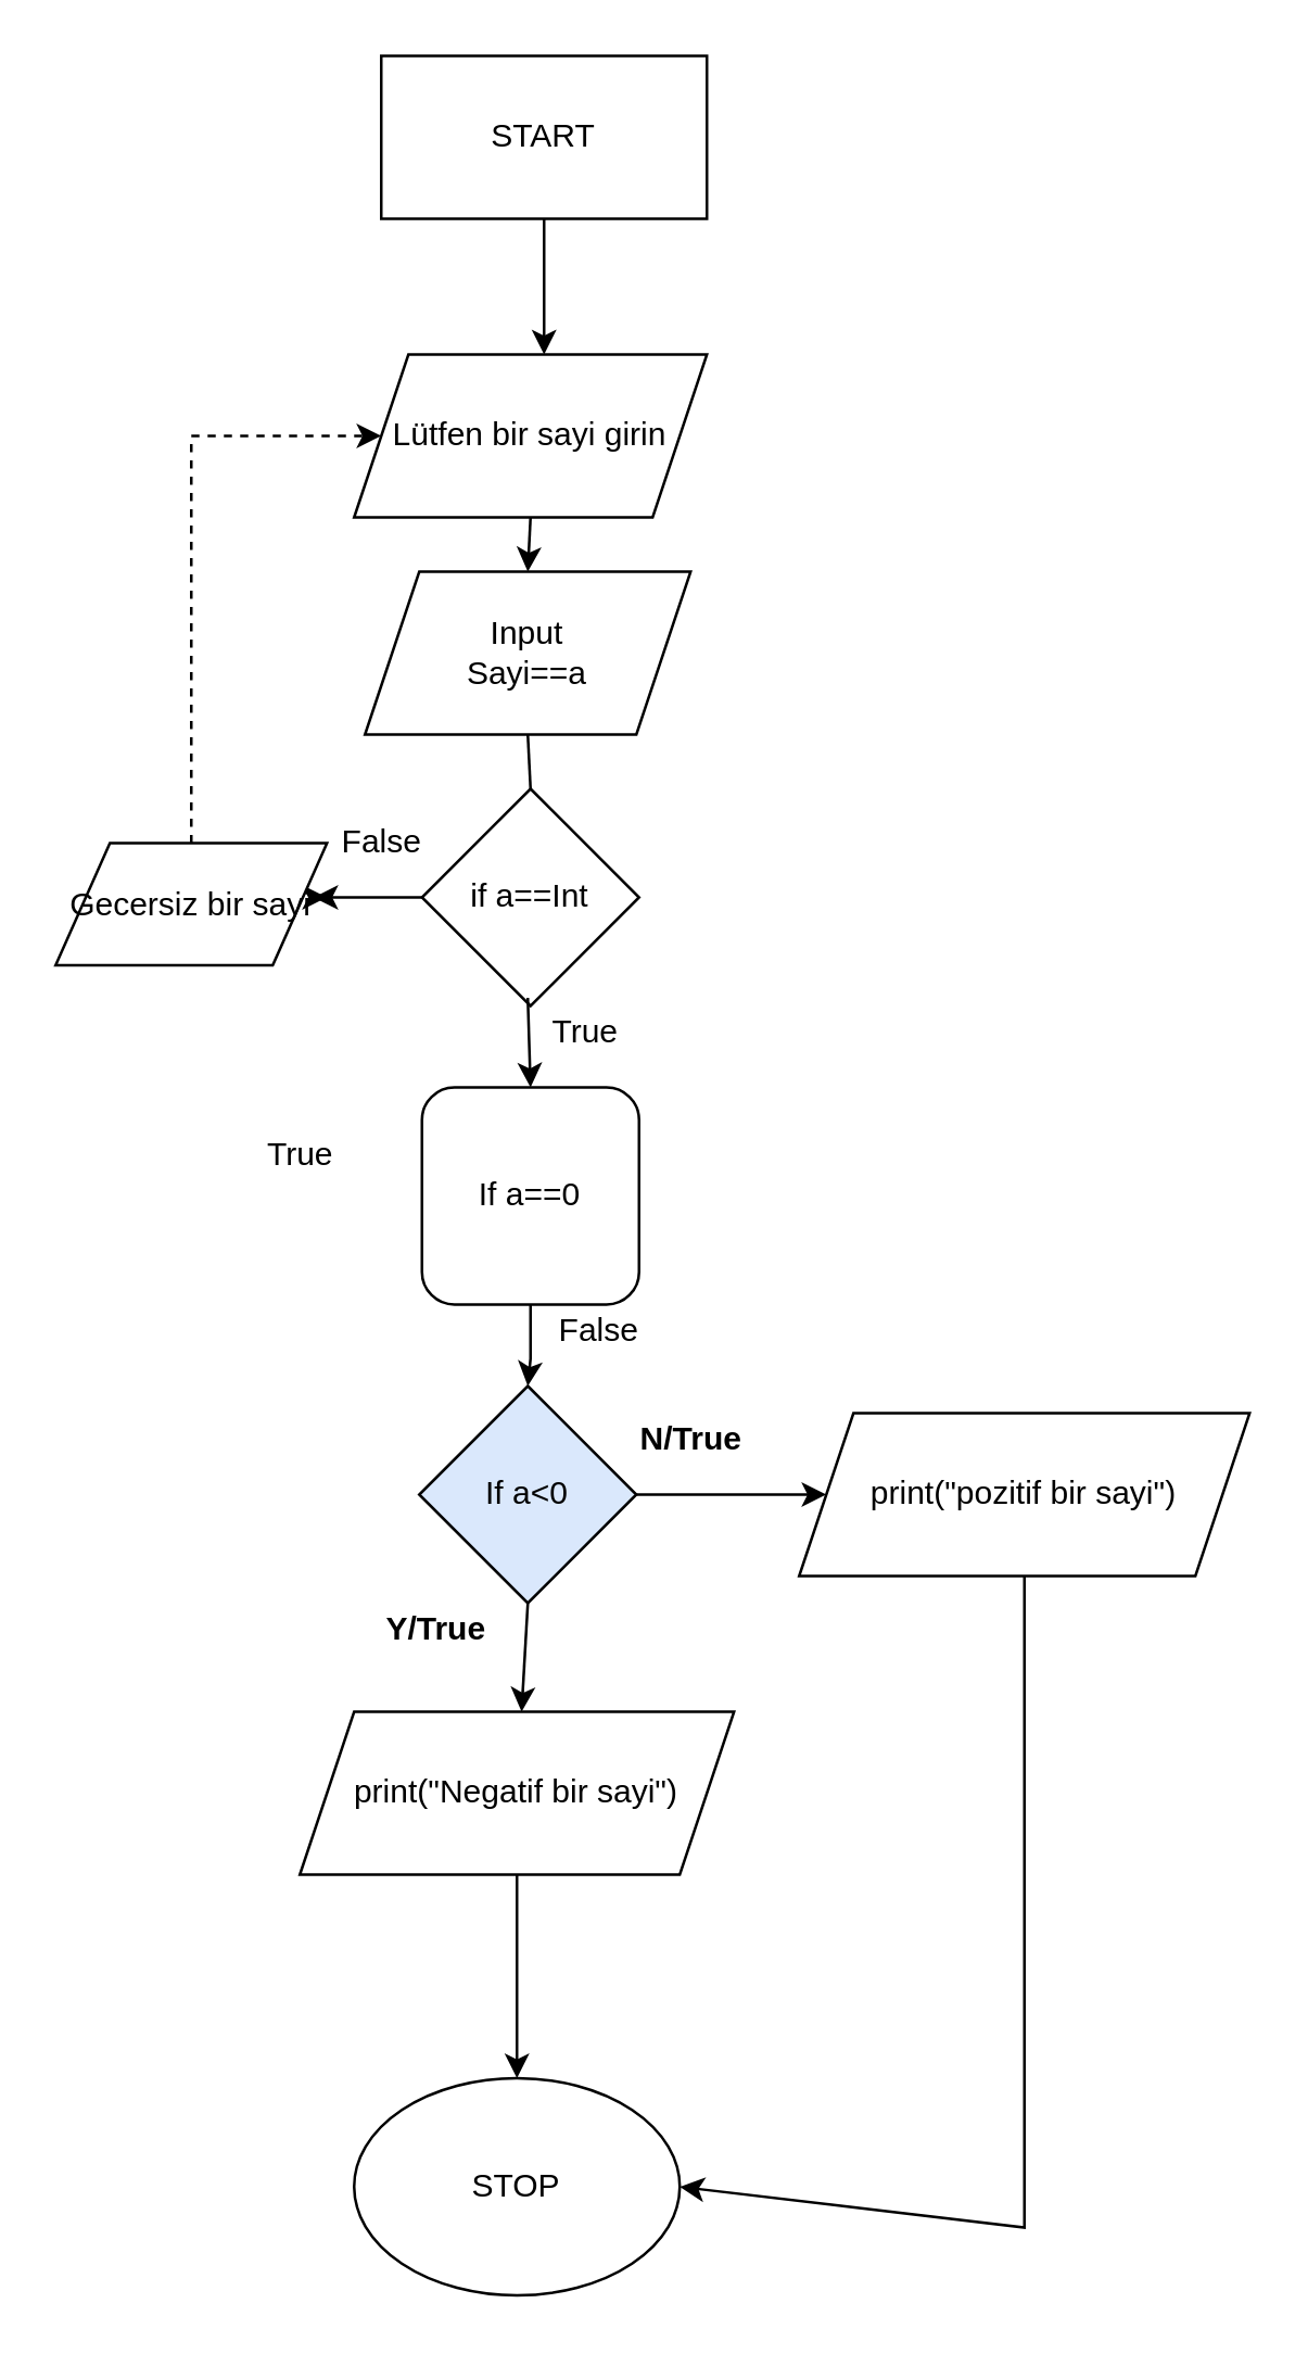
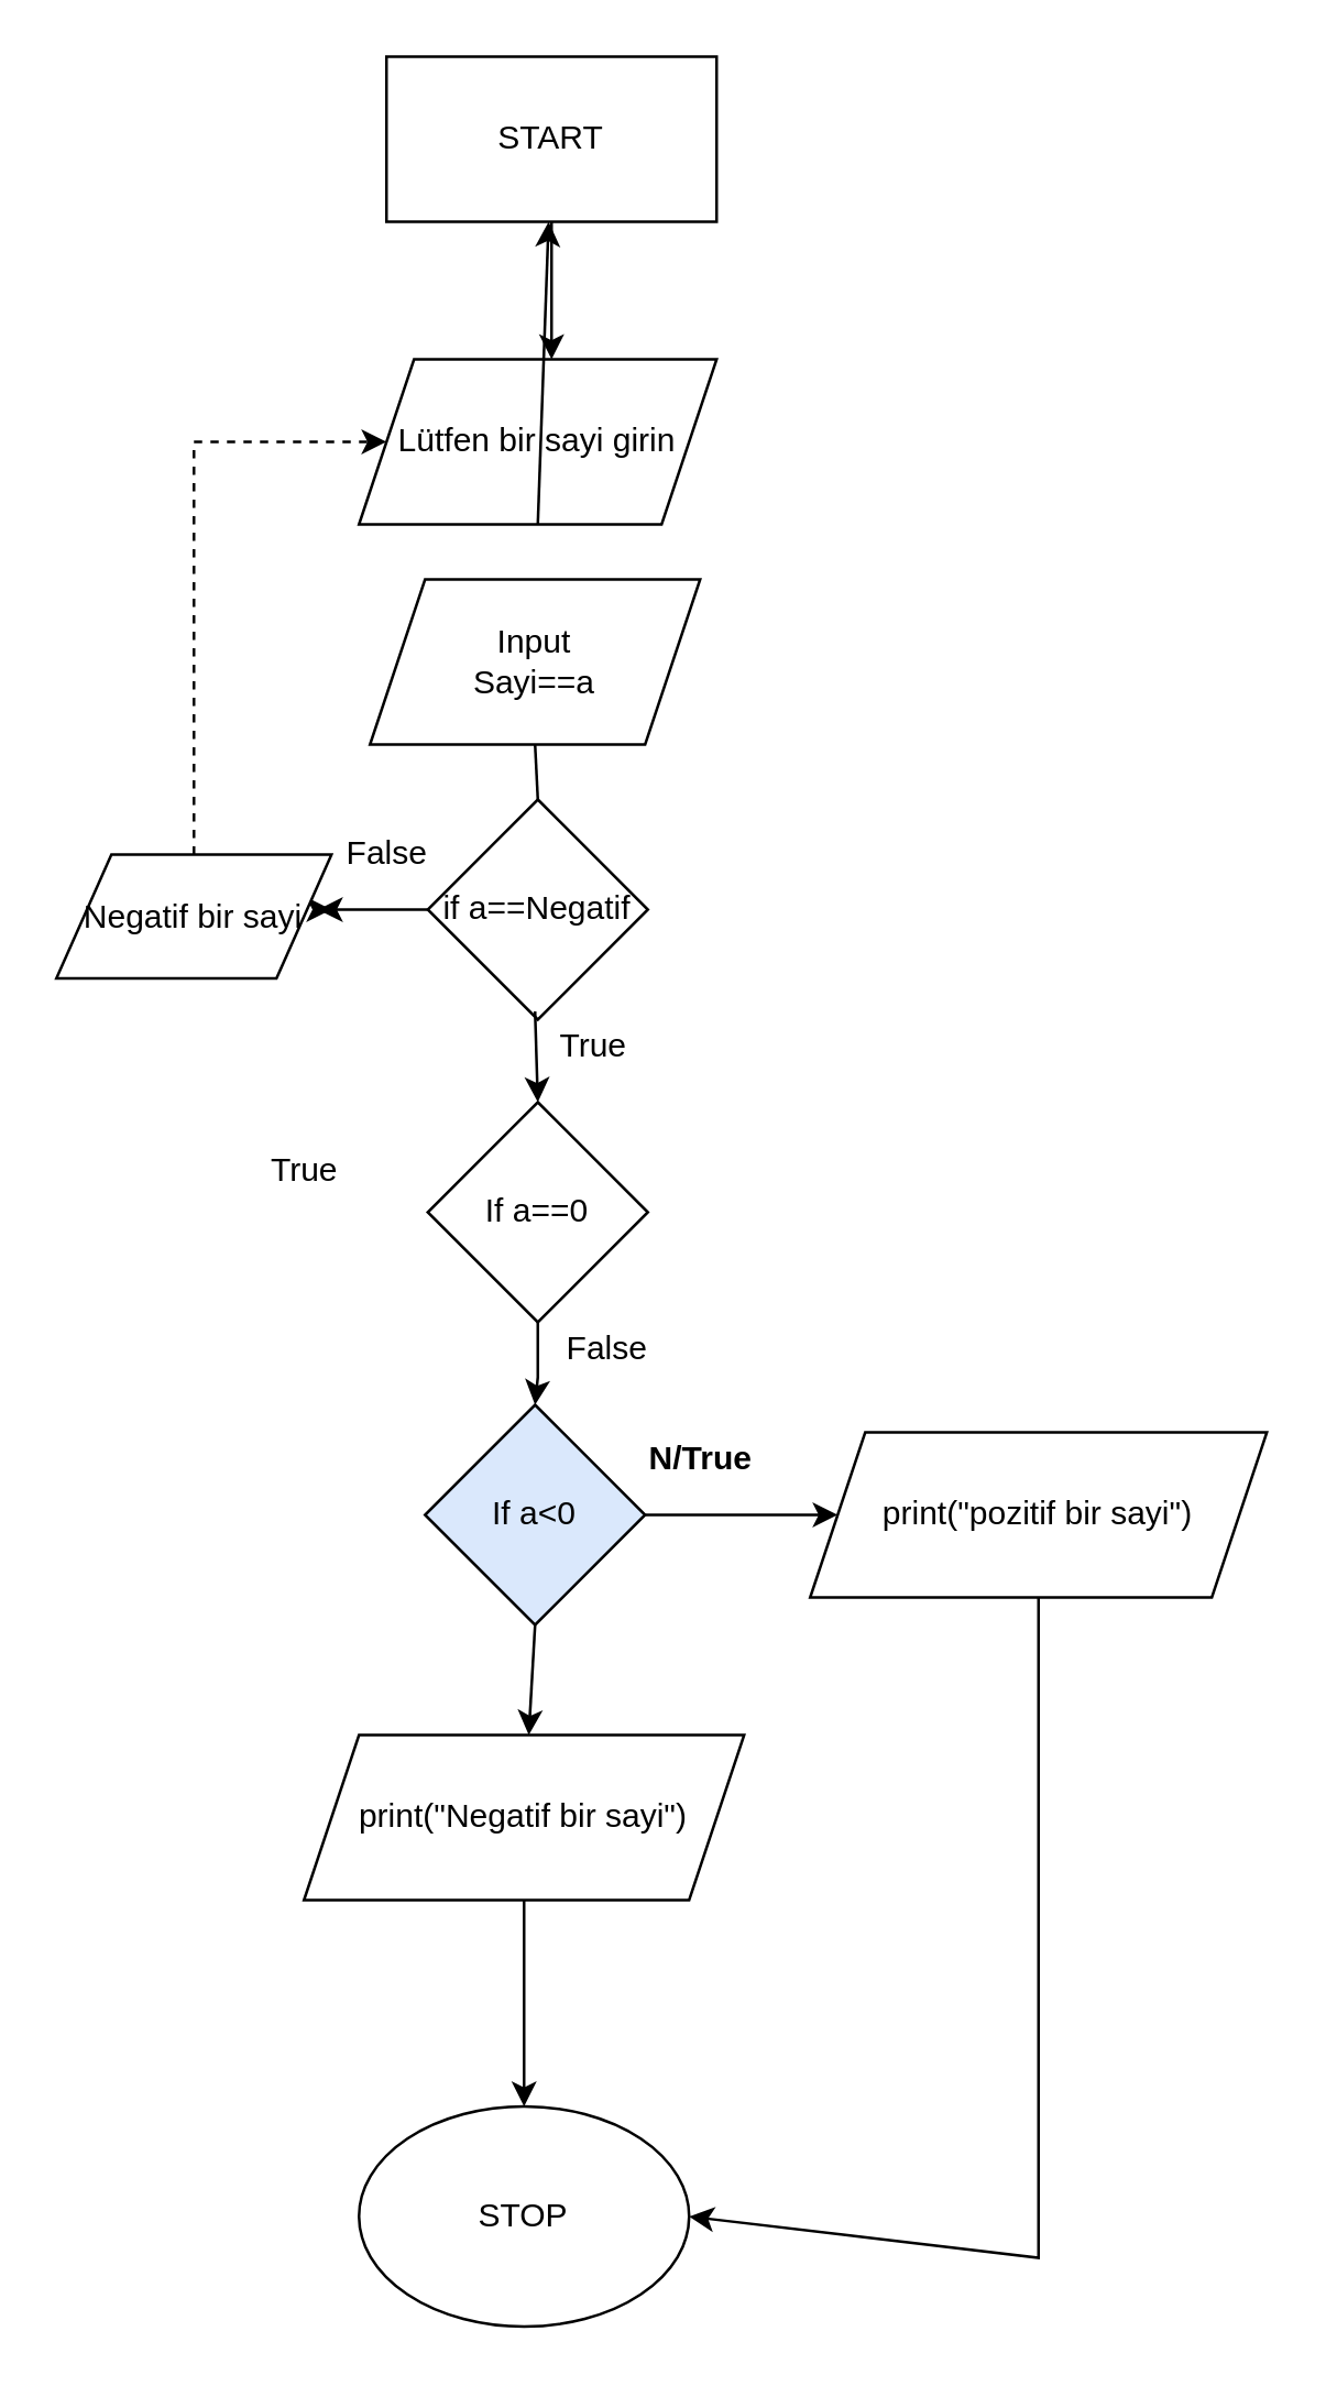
  <mxCell id="0" />
  <mxCell id="1" parent="0" />
  <mxCell id="2" value="START" style="whiteSpace=wrap;html=1;arcSize=50;rounded=0;" parent="1" vertex="1"><mxGeometry x="140" y="20" width="120" height="60" as="geometry" /></mxCell>
  <mxCell id="3" value="" style="endArrow=classic;html=1;rounded=0;exitX=0.5;exitY=1;exitDx=0;exitDy=0;entryX=0.5;entryY=0;entryDx=0;entryDy=0;" parent="1" source="2" edge="1"><mxGeometry width="50" height="50" relative="1" as="geometry"><mxPoint x="230" y="340" as="sourcePoint" /><mxPoint x="200" y="130" as="targetPoint" /></mxGeometry></mxCell>
  <mxCell id="4" value="Lütfen bir sayi girin" style="shape=parallelogram;perimeter=parallelogramPerimeter;whiteSpace=wrap;html=1;fixedSize=1;" parent="1" vertex="1"><mxGeometry x="130" y="130" width="130" height="60" as="geometry" /></mxCell>
  <mxCell id="5" value="Input&lt;br&gt;Sayi==a" style="shape=parallelogram;perimeter=parallelogramPerimeter;whiteSpace=wrap;html=1;fixedSize=1;" parent="1" vertex="1"><mxGeometry x="134" y="210" width="120" height="60" as="geometry" /></mxCell>
- <mxCell id="6" value="If a==0" style="whiteSpace=wrap;html=1;rounded=1;" parent="1" vertex="1"><mxGeometry x="155" y="400" width="80" height="80" as="geometry" /></mxCell>
+ <mxCell id="6" value="If a==0" style="rhombus;whiteSpace=wrap;html=1;" parent="1" vertex="1"><mxGeometry x="155" y="400" width="80" height="80" as="geometry" /></mxCell>
  <mxCell id="7" value="True" style="text;html=1;align=center;verticalAlign=middle;resizable=0;points=[];autosize=1;strokeColor=none;fillColor=none;" parent="1" vertex="1"><mxGeometry x="90" y="415" width="40" height="20" as="geometry" /></mxCell>
  <mxCell id="8" value="False&lt;br&gt;" style="text;html=1;align=center;verticalAlign=middle;resizable=0;points=[];autosize=1;strokeColor=none;fillColor=none;" parent="1" vertex="1"><mxGeometry x="195" y="480" width="50" height="20" as="geometry" /></mxCell>
  <mxCell id="9" value="" style="endArrow=classic;html=1;rounded=0;exitX=0.5;exitY=1;exitDx=0;exitDy=0;entryX=0.5;entryY=0;entryDx=0;entryDy=0;" parent="1" source="6" edge="1"><mxGeometry width="50" height="50" relative="1" as="geometry"><mxPoint x="230" y="440" as="sourcePoint" /><mxPoint x="194" y="510" as="targetPoint" /><Array as="points"><mxPoint x="195" y="500" /></Array></mxGeometry></mxCell>
  <mxCell id="10" value="STOP" style="ellipse;whiteSpace=wrap;html=1;" parent="1" vertex="1"><mxGeometry x="130" y="765" width="120" height="80" as="geometry" /></mxCell>
  <mxCell id="11" value="" style="edgeStyle=orthogonalEdgeStyle;rounded=0;orthogonalLoop=1;jettySize=auto;html=1;" parent="1" source="12" edge="1"><mxGeometry relative="1" as="geometry"><mxPoint x="115" y="330" as="targetPoint" /></mxGeometry></mxCell>
- <mxCell id="12" value="if a==Int" style="rhombus;whiteSpace=wrap;html=1;" parent="1" vertex="1"><mxGeometry x="155" y="290" width="80" height="80" as="geometry" /></mxCell>
+ <mxCell id="12" value="if a==Negatif" style="rhombus;whiteSpace=wrap;html=1;" parent="1" vertex="1"><mxGeometry x="155" y="290" width="80" height="80" as="geometry" /></mxCell>
  <mxCell id="13" style="edgeStyle=orthogonalEdgeStyle;rounded=0;orthogonalLoop=1;jettySize=auto;html=1;" parent="1" edge="1"><mxGeometry relative="1" as="geometry"><mxPoint x="120" y="330" as="targetPoint" /><mxPoint x="115" y="330" as="sourcePoint" /></mxGeometry></mxCell>
  <mxCell id="14" style="edgeStyle=orthogonalEdgeStyle;rounded=0;orthogonalLoop=1;jettySize=auto;html=1;dashed=1;" parent="1" source="15" target="4" edge="1"><mxGeometry relative="1" as="geometry"><mxPoint x="70" y="160" as="targetPoint" /><Array as="points"><mxPoint x="70" y="160" /></Array></mxGeometry></mxCell>
- <mxCell id="15" value="Gecersiz bir sayi" style="shape=parallelogram;perimeter=parallelogramPerimeter;whiteSpace=wrap;html=1;fixedSize=1;" parent="1" vertex="1"><mxGeometry x="20" y="310" width="100" height="45" as="geometry" /></mxCell>
+ <mxCell id="15" value="Negatif bir sayi" style="shape=parallelogram;perimeter=parallelogramPerimeter;whiteSpace=wrap;html=1;fixedSize=1;" parent="1" vertex="1"><mxGeometry x="20" y="310" width="100" height="45" as="geometry" /></mxCell>
  <mxCell id="16" value="False" style="text;html=1;align=center;verticalAlign=middle;resizable=0;points=[];autosize=1;strokeColor=none;fillColor=none;" parent="1" vertex="1"><mxGeometry x="115" y="300" width="50" height="20" as="geometry" /></mxCell>
  <mxCell id="17" value="True" style="text;html=1;align=center;verticalAlign=middle;resizable=0;points=[];autosize=1;strokeColor=none;fillColor=none;" parent="1" vertex="1"><mxGeometry x="195" y="370" width="40" height="20" as="geometry" /></mxCell>
- <mxCell id="18" value="" style="endArrow=classic;html=1;rounded=0;exitX=0.5;exitY=1;exitDx=0;exitDy=0;entryX=0.5;entryY=0;entryDx=0;entryDy=0;" parent="1" source="4" target="5" edge="1"><mxGeometry width="50" height="50" relative="1" as="geometry"><mxPoint x="230" y="370" as="sourcePoint" /><mxPoint x="280" y="320" as="targetPoint" /></mxGeometry></mxCell>
+ <mxCell id="18" value="" style="endArrow=classic;html=1;rounded=0;exitX=0.5;exitY=1;exitDx=0;exitDy=0;" parent="1" source="4" target="2" edge="1"><mxGeometry width="50" height="50" relative="1" as="geometry"><mxPoint x="230" y="370" as="sourcePoint" /><mxPoint x="280" y="320" as="targetPoint" /></mxGeometry></mxCell>
  <mxCell id="19" value="" style="endArrow=none;html=1;rounded=0;exitX=0.5;exitY=1;exitDx=0;exitDy=0;entryX=0.5;entryY=0;entryDx=0;entryDy=0;" parent="1" source="5" target="12" edge="1"><mxGeometry width="50" height="50" relative="1" as="geometry"><mxPoint x="230" y="370" as="sourcePoint" /><mxPoint x="280" y="320" as="targetPoint" /></mxGeometry></mxCell>
  <mxCell id="20" value="" style="endArrow=classic;html=1;rounded=0;exitX=-0.025;exitY=-0.15;exitDx=0;exitDy=0;exitPerimeter=0;entryX=0.5;entryY=0;entryDx=0;entryDy=0;" parent="1" source="17" target="6" edge="1"><mxGeometry width="50" height="50" relative="1" as="geometry"><mxPoint x="230" y="370" as="sourcePoint" /><mxPoint x="280" y="320" as="targetPoint" /></mxGeometry></mxCell>
  <mxCell id="21" value="" style="edgeStyle=orthogonalEdgeStyle;rounded=0;orthogonalLoop=1;jettySize=auto;html=1;" edge="1" parent="1" source="22" target="23"><mxGeometry relative="1" as="geometry" /></mxCell>
  <mxCell id="22" value="If a&amp;lt;0" style="rhombus;whiteSpace=wrap;html=1;fillColor=#dae8fc;" parent="1" vertex="1"><mxGeometry x="154" y="510" width="80" height="80" as="geometry" /></mxCell>
  <mxCell id="23" value="print(&quot;pozitif bir sayi&quot;)" style="shape=parallelogram;perimeter=parallelogramPerimeter;whiteSpace=wrap;html=1;fixedSize=1;" vertex="1" parent="1"><mxGeometry x="294" y="520" width="166" height="60" as="geometry" /></mxCell>
  <mxCell id="24" value="N/True" style="text;html=1;align=center;verticalAlign=middle;resizable=0;points=[];autosize=1;strokeColor=none;fillColor=none;fontStyle=1" vertex="1" parent="1"><mxGeometry x="224" y="520" width="60" height="20" as="geometry" /></mxCell>
  <mxCell id="25" value="" style="endArrow=classic;html=1;rounded=0;exitX=0.5;exitY=1;exitDx=0;exitDy=0;entryX=1;entryY=0.5;entryDx=0;entryDy=0;" edge="1" parent="1" source="23" target="10"><mxGeometry width="50" height="50" relative="1" as="geometry"><mxPoint x="230" y="680" as="sourcePoint" /><mxPoint x="280" y="630" as="targetPoint" /><Array as="points"><mxPoint x="377" y="820" /></Array></mxGeometry></mxCell>
  <mxCell id="26" value="" style="endArrow=classic;html=1;rounded=0;exitX=0.5;exitY=1;exitDx=0;exitDy=0;" edge="1" parent="1" source="22" target="27"><mxGeometry width="50" height="50" relative="1" as="geometry"><mxPoint x="230" y="680" as="sourcePoint" /><mxPoint x="194" y="630" as="targetPoint" /></mxGeometry></mxCell>
  <mxCell id="27" value="print(&quot;Negatif bir sayi&quot;)" style="shape=parallelogram;perimeter=parallelogramPerimeter;whiteSpace=wrap;html=1;fixedSize=1;" vertex="1" parent="1"><mxGeometry x="110" y="630" width="160" height="60" as="geometry" /></mxCell>
- <mxCell id="28" value="Y/True" style="text;html=1;align=center;verticalAlign=middle;resizable=0;points=[];autosize=1;strokeColor=none;fillColor=none;fontStyle=1" vertex="1" parent="1"><mxGeometry x="135" y="590" width="50" height="20" as="geometry" /></mxCell>
  <mxCell id="29" value="" style="endArrow=classic;html=1;rounded=0;exitX=0.5;exitY=1;exitDx=0;exitDy=0;" edge="1" parent="1" source="27" target="10"><mxGeometry width="50" height="50" relative="1" as="geometry"><mxPoint x="230" y="680" as="sourcePoint" /><mxPoint x="280" y="630" as="targetPoint" /></mxGeometry></mxCell>
